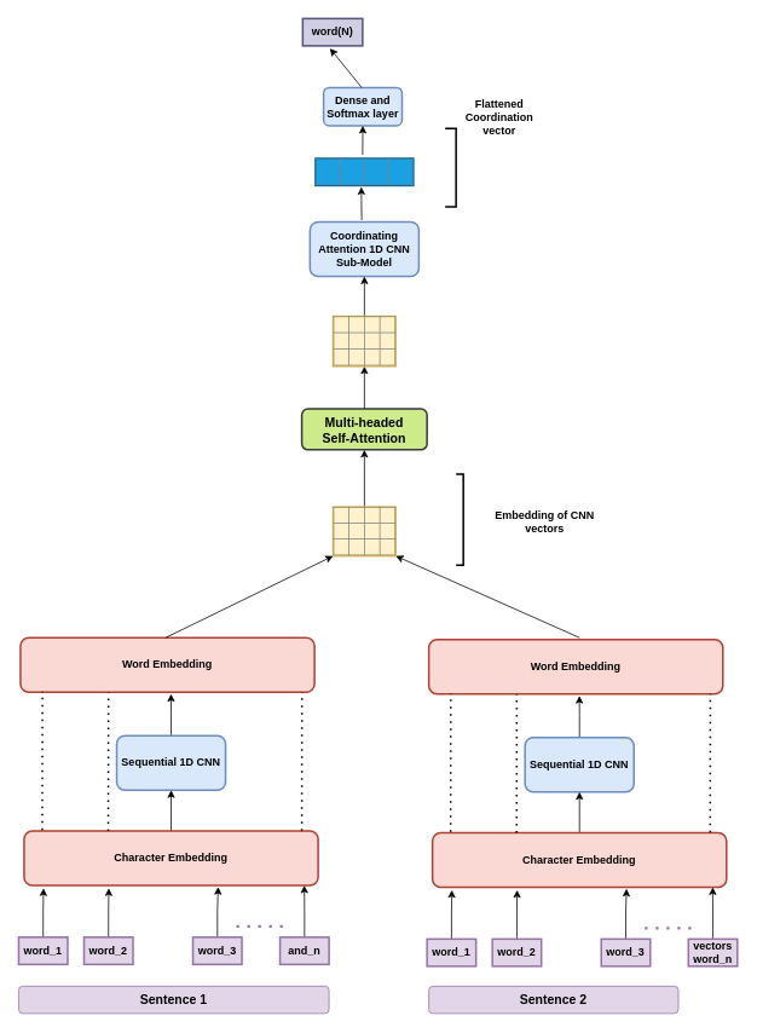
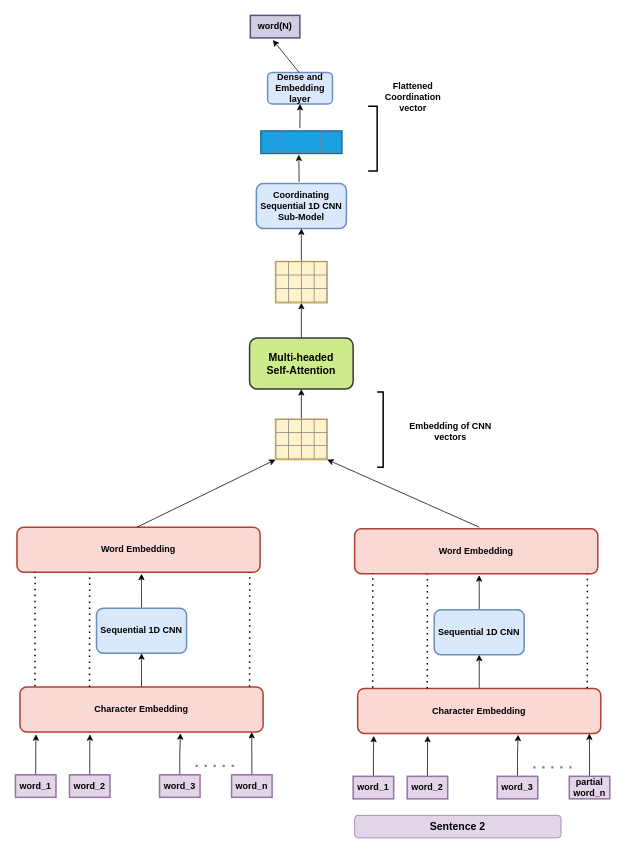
  <mxCell id="0" />
  <mxCell id="1" parent="0" />
  <mxCell id="2" style="edgeStyle=orthogonalEdgeStyle;rounded=0;orthogonalLoop=1;jettySize=auto;html=1;exitX=0.5;exitY=0;exitDx=0;exitDy=0;entryX=0.066;entryY=1.05;entryDx=0;entryDy=0;entryPerimeter=0;" edge="1" parent="1" source="3" target="27"><mxGeometry relative="1" as="geometry" /></mxCell>
  <mxCell id="3" value="&lt;b&gt;word_1&lt;/b&gt;" style="rounded=0;whiteSpace=wrap;html=1;strokeWidth=2;fillColor=#e1d5e7;strokeColor=#9673a6;" parent="1" vertex="1"><mxGeometry x="20" y="1032" width="54" height="30" as="geometry" /></mxCell>
  <mxCell id="4" style="edgeStyle=orthogonalEdgeStyle;rounded=0;orthogonalLoop=1;jettySize=auto;html=1;exitX=0.5;exitY=0;exitDx=0;exitDy=0;entryX=0.288;entryY=1.05;entryDx=0;entryDy=0;entryPerimeter=0;" edge="1" parent="1" source="5" target="27"><mxGeometry relative="1" as="geometry" /></mxCell>
  <mxCell id="5" value="&lt;b&gt;word_2&lt;/b&gt;" style="rounded=0;whiteSpace=wrap;html=1;strokeWidth=2;fillColor=#e1d5e7;strokeColor=#9673a6;" parent="1" vertex="1"><mxGeometry x="92" y="1032" width="54" height="30" as="geometry" /></mxCell>
  <mxCell id="6" style="edgeStyle=orthogonalEdgeStyle;rounded=0;orthogonalLoop=1;jettySize=auto;html=1;exitX=0.5;exitY=0;exitDx=0;exitDy=0;entryX=0.66;entryY=1.026;entryDx=0;entryDy=0;entryPerimeter=0;" edge="1" parent="1" source="7" target="27"><mxGeometry relative="1" as="geometry" /></mxCell>
  <mxCell id="7" value="&lt;b&gt;word_3&lt;/b&gt;" style="rounded=0;whiteSpace=wrap;html=1;strokeWidth=2;fillColor=#e1d5e7;strokeColor=#9673a6;" parent="1" vertex="1"><mxGeometry x="212" y="1032" width="54" height="30" as="geometry" /></mxCell>
  <mxCell id="8" style="edgeStyle=orthogonalEdgeStyle;rounded=0;orthogonalLoop=1;jettySize=auto;html=1;exitX=0.5;exitY=0;exitDx=0;exitDy=0;entryX=0.953;entryY=0.998;entryDx=0;entryDy=0;entryPerimeter=0;" edge="1" parent="1" source="9" target="27"><mxGeometry relative="1" as="geometry" /></mxCell>
- <mxCell id="9" value="&lt;b&gt;and_n&lt;/b&gt;" style="rounded=0;whiteSpace=wrap;html=1;strokeWidth=2;fillColor=#e1d5e7;strokeColor=#9673a6;" parent="1" vertex="1"><mxGeometry x="308" y="1032" width="54" height="30" as="geometry" /></mxCell>
+ <mxCell id="9" value="&lt;b&gt;word_n&lt;/b&gt;" style="rounded=0;whiteSpace=wrap;html=1;strokeWidth=2;fillColor=#e1d5e7;strokeColor=#9673a6;" parent="1" vertex="1"><mxGeometry x="308" y="1032" width="54" height="30" as="geometry" /></mxCell>
  <mxCell id="10" value="" style="endArrow=none;dashed=1;html=1;dashPattern=1 3;strokeWidth=3;fillColor=#e1d5e7;strokeColor=#9673a6;endSize=12;startSize=12;" parent="1" edge="1"><mxGeometry width="50" height="50" relative="1" as="geometry"><mxPoint x="260" y="1020" as="sourcePoint" /><mxPoint x="320" y="1020" as="targetPoint" /></mxGeometry></mxCell>
  <mxCell id="11" style="edgeStyle=orthogonalEdgeStyle;rounded=0;orthogonalLoop=1;jettySize=auto;html=1;exitX=0.5;exitY=0;exitDx=0;exitDy=0;entryX=0.512;entryY=1.033;entryDx=0;entryDy=0;entryPerimeter=0;" edge="1" parent="1" source="12" target="28"><mxGeometry relative="1" as="geometry" /></mxCell>
  <mxCell id="12" value="&lt;b&gt;Sequential 1D CNN&lt;br&gt;&lt;/b&gt;" style="rounded=1;whiteSpace=wrap;html=1;strokeWidth=2;fillColor=#dae8fc;strokeColor=#6c8ebf;" parent="1" vertex="1"><mxGeometry x="128" y="810" width="120" height="60" as="geometry" /></mxCell>
  <mxCell id="13" style="edgeStyle=orthogonalEdgeStyle;rounded=0;orthogonalLoop=1;jettySize=auto;html=1;exitX=0.5;exitY=0;exitDx=0;exitDy=0;entryX=0.5;entryY=1;entryDx=0;entryDy=0;" edge="1" parent="1" source="14" target="23"><mxGeometry relative="1" as="geometry" /></mxCell>
  <mxCell id="14" value="&lt;table border=&quot;1&quot; width=&quot;100%&quot; style=&quot;width: 100% ; height: 100% ; border-collapse: collapse&quot;&gt;&lt;tbody&gt;&lt;tr&gt;&lt;td align=&quot;center&quot;&gt;&lt;/td&gt;&lt;td align=&quot;center&quot;&gt;&lt;br&gt;&lt;/td&gt;&lt;td align=&quot;center&quot;&gt;&lt;/td&gt;&lt;td&gt;&lt;br&gt;&lt;/td&gt;&lt;/tr&gt;&lt;tr&gt;&lt;td align=&quot;center&quot;&gt;&lt;br&gt;&lt;/td&gt;&lt;td align=&quot;center&quot;&gt;&lt;/td&gt;&lt;td align=&quot;center&quot;&gt;&lt;/td&gt;&lt;td&gt;&lt;br&gt;&lt;/td&gt;&lt;/tr&gt;&lt;tr&gt;&lt;td align=&quot;center&quot;&gt;&lt;/td&gt;&lt;td align=&quot;center&quot;&gt;&lt;/td&gt;&lt;td align=&quot;center&quot;&gt;&lt;br&gt;&lt;/td&gt;&lt;td&gt;&lt;br&gt;&lt;/td&gt;&lt;/tr&gt;&lt;/tbody&gt;&lt;/table&gt;" style="text;html=1;strokeColor=#d6b656;fillColor=#fff2cc;overflow=fill;strokeWidth=2;verticalAlign=bottom;" parent="1" vertex="1"><mxGeometry x="366.5" y="558" width="69" height="54" as="geometry" /></mxCell>
- <mxCell id="15" value="&lt;b&gt;Coordinating&lt;br&gt;Attention 1D CNN&lt;br&gt;Sub-Model&lt;/b&gt;" style="rounded=1;whiteSpace=wrap;html=1;strokeWidth=2;fillColor=#dae8fc;strokeColor=#6c8ebf;" parent="1" vertex="1"><mxGeometry x="341" y="244" width="120" height="60" as="geometry" /></mxCell>
+ <mxCell id="15" value="&lt;b&gt;Coordinating&lt;br&gt;Sequential 1D CNN&lt;br&gt;Sub-Model&lt;/b&gt;" style="rounded=1;whiteSpace=wrap;html=1;strokeWidth=2;fillColor=#dae8fc;strokeColor=#6c8ebf;" parent="1" vertex="1"><mxGeometry x="341" y="244" width="120" height="60" as="geometry" /></mxCell>
  <mxCell id="16" value="&lt;table border=&quot;1&quot; width=&quot;100%&quot; style=&quot;width: 100% ; height: 100% ; border-collapse: collapse&quot;&gt;&lt;tbody&gt;&lt;tr&gt;&lt;td align=&quot;center&quot;&gt;&lt;br&gt;&lt;/td&gt;&lt;td align=&quot;center&quot;&gt;&lt;br&gt;&lt;/td&gt;&lt;td align=&quot;center&quot;&gt;&lt;/td&gt;&lt;td&gt;&lt;br&gt;&lt;/td&gt;&lt;/tr&gt;&lt;/tbody&gt;&lt;/table&gt;" style="text;html=1;overflow=fill;fillColor=#1ba1e2;strokeWidth=2;strokeColor=#006EAF;fontColor=#ffffff;" parent="1" vertex="1"><mxGeometry x="347" y="174" width="108" height="30" as="geometry" /></mxCell>
  <mxCell id="17" value="" style="endArrow=classic;html=1;strokeWidth=1;entryX=0.468;entryY=1.048;entryDx=0;entryDy=0;entryPerimeter=0;" parent="1" target="16" edge="1"><mxGeometry width="50" height="50" relative="1" as="geometry"><mxPoint x="398" y="242" as="sourcePoint" /><mxPoint x="448" y="192" as="targetPoint" /></mxGeometry></mxCell>
- <mxCell id="18" value="&lt;b&gt;Dense and&lt;br&gt;Softmax layer&lt;/b&gt;" style="rounded=1;whiteSpace=wrap;html=1;strokeWidth=2;fillColor=#dae8fc;strokeColor=#6c8ebf;" parent="1" vertex="1"><mxGeometry x="356" y="96" width="86.5" height="42" as="geometry" /></mxCell>
+ <mxCell id="18" value="&lt;b&gt;Dense and&lt;br&gt;Embedding layer&lt;/b&gt;" style="rounded=1;whiteSpace=wrap;html=1;strokeWidth=2;fillColor=#dae8fc;strokeColor=#6c8ebf;" parent="1" vertex="1"><mxGeometry x="356" y="96" width="86.5" height="42" as="geometry" /></mxCell>
  <mxCell id="19" value="" style="endArrow=classic;html=1;strokeWidth=1;entryX=0.5;entryY=1;entryDx=0;entryDy=0;" parent="1" target="18" edge="1"><mxGeometry width="50" height="50" relative="1" as="geometry"><mxPoint x="399" y="170" as="sourcePoint" /><mxPoint x="448" y="120" as="targetPoint" /></mxGeometry></mxCell>
  <mxCell id="20" value="&lt;b&gt;word(N)&lt;/b&gt;" style="rounded=0;whiteSpace=wrap;html=1;strokeWidth=2;fillColor=#d0cee2;strokeColor=#56517e;" parent="1" vertex="1"><mxGeometry x="333" y="20" width="66" height="30" as="geometry" /></mxCell>
  <mxCell id="21" value="" style="endArrow=classic;html=1;strokeWidth=1;entryX=0.455;entryY=1.093;entryDx=0;entryDy=0;entryPerimeter=0;" parent="1" target="20" edge="1"><mxGeometry width="50" height="50" relative="1" as="geometry"><mxPoint x="398" y="96" as="sourcePoint" /><mxPoint x="448" y="46" as="targetPoint" /></mxGeometry></mxCell>
  <mxCell id="22" style="edgeStyle=orthogonalEdgeStyle;rounded=0;orthogonalLoop=1;jettySize=auto;html=1;exitX=0.5;exitY=0;exitDx=0;exitDy=0;entryX=0.5;entryY=1;entryDx=0;entryDy=0;" edge="1" parent="1" source="23" target="52"><mxGeometry relative="1" as="geometry" /></mxCell>
- <mxCell id="23" value="&lt;b&gt;&lt;font style=&quot;font-size: 14px&quot;&gt;Multi-headed &lt;br&gt;Self-Attention&lt;/font&gt;&lt;/b&gt;" style="rounded=1;whiteSpace=wrap;html=1;strokeWidth=2;fillColor=#cdeb8b;strokeColor=#36393d;fontSize=15;" parent="1" vertex="1"><mxGeometry x="332" y="450" width="138" height="45" as="geometry" /></mxCell>
+ <mxCell id="23" value="&lt;b&gt;&lt;font style=&quot;font-size: 14px&quot;&gt;Multi-headed &lt;br&gt;Self-Attention&lt;/font&gt;&lt;/b&gt;" style="rounded=1;whiteSpace=wrap;html=1;strokeWidth=2;fillColor=#cdeb8b;strokeColor=#36393d;fontSize=15;" parent="1" vertex="1"><mxGeometry x="332" y="450" width="138" height="68" as="geometry" /></mxCell>
  <mxCell id="24" value="" style="strokeWidth=2;html=1;shape=mxgraph.flowchart.annotation_1;align=left;pointerEvents=1;fillColor=#ffffff;gradientColor=#ffffff;rotation=-180;" parent="1" vertex="1"><mxGeometry x="490" y="141" width="12" height="86.5" as="geometry" /></mxCell>
  <mxCell id="25" value="&lt;b&gt;Flattened Coordination vector&lt;/b&gt;" style="text;html=1;strokeColor=none;fillColor=none;align=center;verticalAlign=middle;whiteSpace=wrap;rounded=0;" parent="1" vertex="1"><mxGeometry x="530" y="119" width="40" height="20" as="geometry" /></mxCell>
  <mxCell id="26" style="edgeStyle=orthogonalEdgeStyle;rounded=0;orthogonalLoop=1;jettySize=auto;html=1;exitX=0.5;exitY=0;exitDx=0;exitDy=0;" edge="1" parent="1" source="27" target="12"><mxGeometry relative="1" as="geometry" /></mxCell>
  <mxCell id="27" value="&lt;b&gt;Character Embedding&lt;br&gt;&lt;/b&gt;" style="rounded=1;whiteSpace=wrap;html=1;strokeWidth=2;fillColor=#fad9d5;strokeColor=#ae4132;" vertex="1" parent="1"><mxGeometry x="26" y="915" width="324" height="60" as="geometry" /></mxCell>
  <mxCell id="28" value="&lt;b&gt;Word Embedding&lt;br&gt;&lt;/b&gt;" style="rounded=1;whiteSpace=wrap;html=1;strokeWidth=2;fillColor=#fad9d5;strokeColor=#ae4132;" vertex="1" parent="1"><mxGeometry x="22" y="702" width="324" height="60" as="geometry" /></mxCell>
  <mxCell id="29" value="" style="endArrow=none;dashed=1;html=1;dashPattern=1 3;strokeWidth=2;entryX=0.087;entryY=1.005;entryDx=0;entryDy=0;entryPerimeter=0;" edge="1" parent="1"><mxGeometry width="50" height="50" relative="1" as="geometry"><mxPoint x="46" y="914" as="sourcePoint" /><mxPoint x="46.188" y="761.3" as="targetPoint" /></mxGeometry></mxCell>
  <mxCell id="30" value="" style="endArrow=none;dashed=1;html=1;dashPattern=1 3;strokeWidth=2;entryX=0.087;entryY=1.005;entryDx=0;entryDy=0;entryPerimeter=0;" edge="1" parent="1"><mxGeometry width="50" height="50" relative="1" as="geometry"><mxPoint x="118.71" y="915" as="sourcePoint" /><mxPoint x="118.898" y="762.3" as="targetPoint" /></mxGeometry></mxCell>
  <mxCell id="31" value="" style="endArrow=none;dashed=1;html=1;dashPattern=1 3;strokeWidth=2;entryX=0.087;entryY=1.005;entryDx=0;entryDy=0;entryPerimeter=0;" edge="1" parent="1"><mxGeometry width="50" height="50" relative="1" as="geometry"><mxPoint x="332" y="914.7" as="sourcePoint" /><mxPoint x="332.188" y="762" as="targetPoint" /></mxGeometry></mxCell>
  <mxCell id="32" style="edgeStyle=orthogonalEdgeStyle;rounded=0;orthogonalLoop=1;jettySize=auto;html=1;exitX=0.5;exitY=0;exitDx=0;exitDy=0;entryX=0.066;entryY=1.05;entryDx=0;entryDy=0;entryPerimeter=0;" edge="1" source="33" target="44" parent="1"><mxGeometry relative="1" as="geometry" /></mxCell>
  <mxCell id="33" value="&lt;b&gt;word_1&lt;/b&gt;" style="rounded=0;whiteSpace=wrap;html=1;strokeWidth=2;fillColor=#e1d5e7;strokeColor=#9673a6;" vertex="1" parent="1"><mxGeometry x="470" y="1034" width="54" height="30" as="geometry" /></mxCell>
  <mxCell id="34" style="edgeStyle=orthogonalEdgeStyle;rounded=0;orthogonalLoop=1;jettySize=auto;html=1;exitX=0.5;exitY=0;exitDx=0;exitDy=0;entryX=0.288;entryY=1.05;entryDx=0;entryDy=0;entryPerimeter=0;" edge="1" source="35" target="44" parent="1"><mxGeometry relative="1" as="geometry" /></mxCell>
  <mxCell id="35" value="&lt;b&gt;word_2&lt;/b&gt;" style="rounded=0;whiteSpace=wrap;html=1;strokeWidth=2;fillColor=#e1d5e7;strokeColor=#9673a6;" vertex="1" parent="1"><mxGeometry x="542" y="1034" width="54" height="30" as="geometry" /></mxCell>
  <mxCell id="36" style="edgeStyle=orthogonalEdgeStyle;rounded=0;orthogonalLoop=1;jettySize=auto;html=1;exitX=0.5;exitY=0;exitDx=0;exitDy=0;entryX=0.66;entryY=1.026;entryDx=0;entryDy=0;entryPerimeter=0;" edge="1" source="37" target="44" parent="1"><mxGeometry relative="1" as="geometry" /></mxCell>
  <mxCell id="37" value="&lt;b&gt;word_3&lt;/b&gt;" style="rounded=0;whiteSpace=wrap;html=1;strokeWidth=2;fillColor=#e1d5e7;strokeColor=#9673a6;" vertex="1" parent="1"><mxGeometry x="662" y="1034" width="54" height="30" as="geometry" /></mxCell>
  <mxCell id="38" style="edgeStyle=orthogonalEdgeStyle;rounded=0;orthogonalLoop=1;jettySize=auto;html=1;exitX=0.5;exitY=0;exitDx=0;exitDy=0;entryX=0.953;entryY=0.998;entryDx=0;entryDy=0;entryPerimeter=0;" edge="1" source="39" target="44" parent="1"><mxGeometry relative="1" as="geometry" /></mxCell>
- <mxCell id="39" value="&lt;b&gt;vectors&lt;br&gt;word_n&lt;/b&gt;" style="rounded=0;whiteSpace=wrap;html=1;strokeWidth=2;fillColor=#e1d5e7;strokeColor=#9673a6;" vertex="1" parent="1"><mxGeometry x="758" y="1034" width="54" height="30" as="geometry" /></mxCell>
+ <mxCell id="39" value="&lt;b&gt;partial&lt;br&gt;word_n&lt;/b&gt;" style="rounded=0;whiteSpace=wrap;html=1;strokeWidth=2;fillColor=#e1d5e7;strokeColor=#9673a6;" vertex="1" parent="1"><mxGeometry x="758" y="1034" width="54" height="30" as="geometry" /></mxCell>
  <mxCell id="40" value="" style="endArrow=none;dashed=1;html=1;dashPattern=1 3;strokeWidth=3;fillColor=#e1d5e7;strokeColor=#9673a6;endSize=12;startSize=12;" edge="1" parent="1"><mxGeometry width="50" height="50" relative="1" as="geometry"><mxPoint x="710" y="1022" as="sourcePoint" /><mxPoint x="770" y="1022" as="targetPoint" /></mxGeometry></mxCell>
  <mxCell id="41" style="edgeStyle=orthogonalEdgeStyle;rounded=0;orthogonalLoop=1;jettySize=auto;html=1;exitX=0.5;exitY=0;exitDx=0;exitDy=0;entryX=0.512;entryY=1.033;entryDx=0;entryDy=0;entryPerimeter=0;" edge="1" source="42" target="45" parent="1"><mxGeometry relative="1" as="geometry" /></mxCell>
  <mxCell id="42" value="&lt;b&gt;Sequential 1D CNN&lt;br&gt;&lt;/b&gt;" style="rounded=1;whiteSpace=wrap;html=1;strokeWidth=2;fillColor=#dae8fc;strokeColor=#6c8ebf;" vertex="1" parent="1"><mxGeometry x="578" y="812" width="120" height="60" as="geometry" /></mxCell>
  <mxCell id="43" style="edgeStyle=orthogonalEdgeStyle;rounded=0;orthogonalLoop=1;jettySize=auto;html=1;exitX=0.5;exitY=0;exitDx=0;exitDy=0;" edge="1" source="44" target="42" parent="1"><mxGeometry relative="1" as="geometry" /></mxCell>
  <mxCell id="44" value="&lt;b&gt;Character Embedding&lt;br&gt;&lt;/b&gt;" style="rounded=1;whiteSpace=wrap;html=1;strokeWidth=2;fillColor=#fad9d5;strokeColor=#ae4132;" vertex="1" parent="1"><mxGeometry x="476" y="917" width="324" height="60" as="geometry" /></mxCell>
  <mxCell id="45" value="&lt;b&gt;Word Embedding&lt;br&gt;&lt;/b&gt;" style="rounded=1;whiteSpace=wrap;html=1;strokeWidth=2;fillColor=#fad9d5;strokeColor=#ae4132;" vertex="1" parent="1"><mxGeometry x="472" y="704" width="324" height="60" as="geometry" /></mxCell>
  <mxCell id="46" value="" style="endArrow=none;dashed=1;html=1;dashPattern=1 3;strokeWidth=2;entryX=0.087;entryY=1.005;entryDx=0;entryDy=0;entryPerimeter=0;" edge="1" parent="1"><mxGeometry width="50" height="50" relative="1" as="geometry"><mxPoint x="496" y="916" as="sourcePoint" /><mxPoint x="496.188" y="763.3" as="targetPoint" /></mxGeometry></mxCell>
  <mxCell id="47" value="" style="endArrow=none;dashed=1;html=1;dashPattern=1 3;strokeWidth=2;entryX=0.087;entryY=1.005;entryDx=0;entryDy=0;entryPerimeter=0;" edge="1" parent="1"><mxGeometry width="50" height="50" relative="1" as="geometry"><mxPoint x="568.71" y="917" as="sourcePoint" /><mxPoint x="568.898" y="764.3" as="targetPoint" /></mxGeometry></mxCell>
  <mxCell id="48" value="" style="endArrow=none;dashed=1;html=1;dashPattern=1 3;strokeWidth=2;entryX=0.087;entryY=1.005;entryDx=0;entryDy=0;entryPerimeter=0;" edge="1" parent="1"><mxGeometry width="50" height="50" relative="1" as="geometry"><mxPoint x="782" y="916.7" as="sourcePoint" /><mxPoint x="782.188" y="764" as="targetPoint" /></mxGeometry></mxCell>
  <mxCell id="49" value="" style="endArrow=classic;html=1;entryX=0;entryY=1;entryDx=0;entryDy=0;" edge="1" parent="1" target="14"><mxGeometry width="50" height="50" relative="1" as="geometry"><mxPoint x="182" y="702" as="sourcePoint" /><mxPoint x="232" y="652" as="targetPoint" /></mxGeometry></mxCell>
  <mxCell id="50" value="" style="endArrow=classic;html=1;entryX=1;entryY=1;entryDx=0;entryDy=0;" edge="1" parent="1" target="14"><mxGeometry width="50" height="50" relative="1" as="geometry"><mxPoint x="638" y="702" as="sourcePoint" /><mxPoint x="590" y="652" as="targetPoint" /></mxGeometry></mxCell>
  <mxCell id="51" value="" style="edgeStyle=orthogonalEdgeStyle;rounded=0;orthogonalLoop=1;jettySize=auto;html=1;" edge="1" parent="1" source="52" target="15"><mxGeometry relative="1" as="geometry" /></mxCell>
  <mxCell id="52" value="&lt;table border=&quot;1&quot; width=&quot;100%&quot; style=&quot;width: 100% ; height: 100% ; border-collapse: collapse&quot;&gt;&lt;tbody&gt;&lt;tr&gt;&lt;td align=&quot;center&quot;&gt;&lt;/td&gt;&lt;td align=&quot;center&quot;&gt;&lt;br&gt;&lt;/td&gt;&lt;td align=&quot;center&quot;&gt;&lt;/td&gt;&lt;td&gt;&lt;br&gt;&lt;/td&gt;&lt;/tr&gt;&lt;tr&gt;&lt;td align=&quot;center&quot;&gt;&lt;br&gt;&lt;/td&gt;&lt;td align=&quot;center&quot;&gt;&lt;/td&gt;&lt;td align=&quot;center&quot;&gt;&lt;/td&gt;&lt;td&gt;&lt;br&gt;&lt;/td&gt;&lt;/tr&gt;&lt;tr&gt;&lt;td align=&quot;center&quot;&gt;&lt;/td&gt;&lt;td align=&quot;center&quot;&gt;&lt;/td&gt;&lt;td align=&quot;center&quot;&gt;&lt;br&gt;&lt;/td&gt;&lt;td&gt;&lt;br&gt;&lt;/td&gt;&lt;/tr&gt;&lt;/tbody&gt;&lt;/table&gt;" style="text;html=1;strokeColor=#d6b656;fillColor=#fff2cc;overflow=fill;strokeWidth=2;verticalAlign=bottom;" vertex="1" parent="1"><mxGeometry x="366.5" y="348" width="69" height="55" as="geometry" /></mxCell>
- <mxCell id="53" value="&lt;b&gt;&lt;font style=&quot;font-size: 14px&quot;&gt;Sentence 1&lt;/font&gt;&lt;/b&gt;" style="rounded=1;whiteSpace=wrap;html=1;fillColor=#e1d5e7;strokeColor=#9673a6;" vertex="1" parent="1"><mxGeometry x="20" y="1086" width="342" height="30" as="geometry" /></mxCell>
  <mxCell id="54" value="&lt;b&gt;&lt;font style=&quot;font-size: 14px&quot;&gt;Sentence 2&lt;/font&gt;&lt;/b&gt;" style="rounded=1;whiteSpace=wrap;html=1;fillColor=#e1d5e7;strokeColor=#9673a6;" vertex="1" parent="1"><mxGeometry x="472" y="1086" width="275" height="30" as="geometry" /></mxCell>
  <mxCell id="55" value="" style="strokeWidth=2;html=1;shape=mxgraph.flowchart.annotation_1;align=left;pointerEvents=1;rotation=-180;" vertex="1" parent="1"><mxGeometry x="502" y="522" width="8" height="100" as="geometry" /></mxCell>
  <mxCell id="56" value="&lt;b&gt;Embedding of CNN vectors&lt;/b&gt;" style="text;html=1;strokeColor=none;fillColor=none;align=center;verticalAlign=middle;whiteSpace=wrap;rounded=0;" vertex="1" parent="1"><mxGeometry x="526" y="564" width="148" height="20" as="geometry" /></mxCell>
